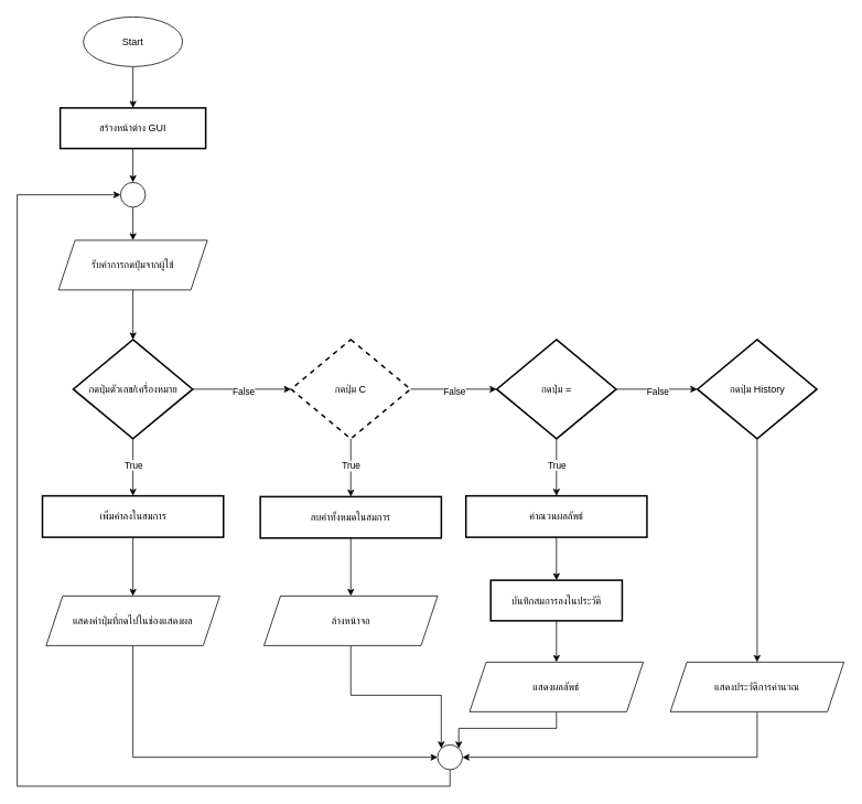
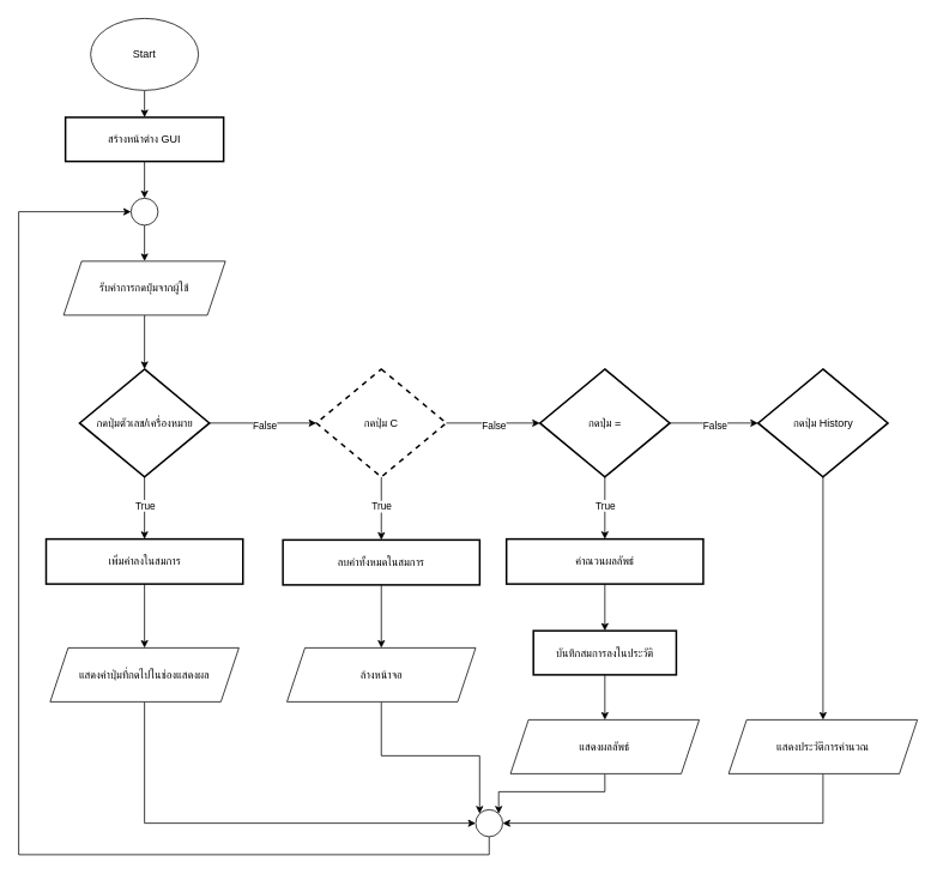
  <mxCell id="0" />
  <mxCell id="1" parent="0" />
  <mxCell id="2" style="edgeStyle=orthogonalEdgeStyle;rounded=0;orthogonalLoop=1;jettySize=auto;html=1;exitX=0.5;exitY=1;exitDx=0;exitDy=0;entryX=0.5;entryY=0;entryDx=0;entryDy=0;" edge="1" parent="1" source="3" target="13"><mxGeometry relative="1" as="geometry" /></mxCell>
  <mxCell id="3" value="สร้างหน้าต่าง GUI" style="whiteSpace=wrap;strokeWidth=2;" vertex="1" parent="1"><mxGeometry x="72" y="130" width="176" height="49" as="geometry" /></mxCell>
  <mxCell id="4" style="edgeStyle=orthogonalEdgeStyle;rounded=0;orthogonalLoop=1;jettySize=auto;html=1;exitX=0.5;exitY=1;exitDx=0;exitDy=0;entryX=0.5;entryY=0;entryDx=0;entryDy=0;" edge="1" parent="1" source="5" target="21"><mxGeometry relative="1" as="geometry" /></mxCell>
  <mxCell id="5" value="เพิ่มค่าลงในสมการ" style="whiteSpace=wrap;strokeWidth=2;" vertex="1" parent="1"><mxGeometry x="50.5" y="599" width="219" height="50" as="geometry" /></mxCell>
  <mxCell id="6" style="edgeStyle=orthogonalEdgeStyle;rounded=0;orthogonalLoop=1;jettySize=auto;html=1;exitX=0.5;exitY=1;exitDx=0;exitDy=0;entryX=0.5;entryY=0;entryDx=0;entryDy=0;" edge="1" parent="1" source="7" target="34"><mxGeometry relative="1" as="geometry" /></mxCell>
  <mxCell id="7" value="บันทึกสมการลงในประวัติ" style="whiteSpace=wrap;strokeWidth=2;" vertex="1" parent="1"><mxGeometry x="592.75" y="701" width="159" height="49" as="geometry" /></mxCell>
  <mxCell id="8" style="edgeStyle=orthogonalEdgeStyle;rounded=0;orthogonalLoop=1;jettySize=auto;html=1;exitX=0.5;exitY=1;exitDx=0;exitDy=0;entryX=0.5;entryY=0;entryDx=0;entryDy=0;" edge="1" parent="1" source="9" target="3"><mxGeometry relative="1" as="geometry" /></mxCell>
- <mxCell id="9" value="Start" style="ellipse;whiteSpace=wrap;html=1;" vertex="1" parent="1"><mxGeometry x="100" y="20" width="120" height="60" as="geometry" /></mxCell>
+ <mxCell id="9" value="Start" style="ellipse;whiteSpace=wrap;html=1;" vertex="1" parent="1"><mxGeometry x="100" y="20" width="120" height="80" as="geometry" /></mxCell>
  <mxCell id="10" style="edgeStyle=orthogonalEdgeStyle;rounded=0;orthogonalLoop=1;jettySize=auto;html=1;exitX=0.5;exitY=1;exitDx=0;exitDy=0;entryX=0.5;entryY=0;entryDx=0;entryDy=0;" edge="1" parent="1" source="11" target="18"><mxGeometry relative="1" as="geometry" /></mxCell>
  <mxCell id="11" value="รับค่าการกดปุ่มจากผู้ใช้" style="shape=parallelogram;perimeter=parallelogramPerimeter;whiteSpace=wrap;html=1;fixedSize=1;" vertex="1" parent="1"><mxGeometry x="70" y="290" width="180" height="60" as="geometry" /></mxCell>
  <mxCell id="12" style="edgeStyle=orthogonalEdgeStyle;rounded=0;orthogonalLoop=1;jettySize=auto;html=1;exitX=0.5;exitY=1;exitDx=0;exitDy=0;entryX=0.5;entryY=0;entryDx=0;entryDy=0;" edge="1" parent="1" source="13" target="11"><mxGeometry relative="1" as="geometry" /></mxCell>
  <mxCell id="13" value="" style="ellipse;whiteSpace=wrap;html=1;aspect=fixed;" vertex="1" parent="1"><mxGeometry x="145" y="220" width="30" height="30" as="geometry" /></mxCell>
  <mxCell id="14" style="edgeStyle=orthogonalEdgeStyle;rounded=0;orthogonalLoop=1;jettySize=auto;html=1;exitX=0.5;exitY=1;exitDx=0;exitDy=0;entryX=0.5;entryY=0;entryDx=0;entryDy=0;" edge="1" parent="1" source="18" target="5"><mxGeometry relative="1" as="geometry" /></mxCell>
  <mxCell id="15" value="True" style="edgeLabel;html=1;align=center;verticalAlign=middle;resizable=0;points=[];" vertex="1" connectable="0" parent="14"><mxGeometry x="-0.087" relative="1" as="geometry"><mxPoint as="offset" /></mxGeometry></mxCell>
  <mxCell id="16" style="edgeStyle=orthogonalEdgeStyle;rounded=0;orthogonalLoop=1;jettySize=auto;html=1;exitX=1;exitY=0.5;exitDx=0;exitDy=0;entryX=0;entryY=0.5;entryDx=0;entryDy=0;" edge="1" parent="1" source="18" target="19"><mxGeometry relative="1" as="geometry" /></mxCell>
  <mxCell id="17" value="False" style="edgeLabel;html=1;align=center;verticalAlign=middle;resizable=0;points=[];" vertex="1" connectable="0" parent="16"><mxGeometry x="0.018" y="-2" relative="1" as="geometry"><mxPoint as="offset" /></mxGeometry></mxCell>
  <mxCell id="18" value="กดปุ่มตัวเลข/เครื่องหมาย" style="rhombus;strokeWidth=2;whiteSpace=wrap;" vertex="1" parent="1"><mxGeometry x="87.75" y="410" width="144.5" height="120" as="geometry" /></mxCell>
  <mxCell id="19" value="กดปุ่ม C" style="rhombus;strokeWidth=2;whiteSpace=wrap;dashed=1;" vertex="1" parent="1"><mxGeometry x="351.25" y="410" width="144.5" height="120" as="geometry" /></mxCell>
  <mxCell id="20" style="edgeStyle=orthogonalEdgeStyle;rounded=0;orthogonalLoop=1;jettySize=auto;html=1;exitX=0.5;exitY=1;exitDx=0;exitDy=0;entryX=0;entryY=0.5;entryDx=0;entryDy=0;" edge="1" parent="1" source="21" target="27"><mxGeometry relative="1" as="geometry" /></mxCell>
  <mxCell id="21" value="แสดงค่าปุ่มที่กดไปในช่องแสดงผล" style="shape=parallelogram;perimeter=parallelogramPerimeter;whiteSpace=wrap;html=1;fixedSize=1;" vertex="1" parent="1"><mxGeometry x="55" y="720" width="210" height="60" as="geometry" /></mxCell>
  <mxCell id="22" value="" style="edgeStyle=orthogonalEdgeStyle;rounded=0;orthogonalLoop=1;jettySize=auto;html=1;" edge="1" parent="1" source="23" target="25"><mxGeometry relative="1" as="geometry" /></mxCell>
  <mxCell id="23" value="ลบค่าทั้งหมดในสมการ" style="whiteSpace=wrap;strokeWidth=2;" vertex="1" parent="1"><mxGeometry x="314" y="600" width="219" height="50" as="geometry" /></mxCell>
  <mxCell id="24" style="edgeStyle=orthogonalEdgeStyle;rounded=0;orthogonalLoop=1;jettySize=auto;html=1;exitX=0.5;exitY=1;exitDx=0;exitDy=0;entryX=0;entryY=0;entryDx=0;entryDy=0;" edge="1" parent="1" source="25" target="27"><mxGeometry relative="1" as="geometry" /></mxCell>
  <mxCell id="25" value="ล้างหน้าจอ" style="shape=parallelogram;perimeter=parallelogramPerimeter;whiteSpace=wrap;html=1;fixedSize=1;" vertex="1" parent="1"><mxGeometry x="318.5" y="720" width="210" height="60" as="geometry" /></mxCell>
  <mxCell id="26" style="edgeStyle=orthogonalEdgeStyle;rounded=0;orthogonalLoop=1;jettySize=auto;html=1;exitX=0.5;exitY=1;exitDx=0;exitDy=0;entryX=0;entryY=0.5;entryDx=0;entryDy=0;" edge="1" parent="1" source="27" target="13"><mxGeometry relative="1" as="geometry"><Array as="points"><mxPoint x="544" y="950" /><mxPoint x="20" y="950" /><mxPoint x="20" y="235" /></Array></mxGeometry></mxCell>
  <mxCell id="27" value="" style="ellipse;whiteSpace=wrap;html=1;aspect=fixed;" vertex="1" parent="1"><mxGeometry x="528.5" y="900" width="30" height="30" as="geometry" /></mxCell>
  <mxCell id="28" value="กดปุ่ม =" style="rhombus;strokeWidth=2;whiteSpace=wrap;" vertex="1" parent="1"><mxGeometry x="600" y="410" width="144.5" height="120" as="geometry" /></mxCell>
  <mxCell id="29" style="edgeStyle=orthogonalEdgeStyle;rounded=0;orthogonalLoop=1;jettySize=auto;html=1;exitX=1;exitY=0.5;exitDx=0;exitDy=0;entryX=0;entryY=0.5;entryDx=0;entryDy=0;" edge="1" parent="1" source="19" target="28"><mxGeometry relative="1" as="geometry"><mxPoint x="494" y="520" as="sourcePoint" /><mxPoint x="613" y="520" as="targetPoint" /></mxGeometry></mxCell>
  <mxCell id="30" value="False" style="edgeLabel;html=1;align=center;verticalAlign=middle;resizable=0;points=[];" vertex="1" connectable="0" parent="29"><mxGeometry x="0.018" y="-2" relative="1" as="geometry"><mxPoint as="offset" /></mxGeometry></mxCell>
  <mxCell id="31" style="edgeStyle=orthogonalEdgeStyle;rounded=0;orthogonalLoop=1;jettySize=auto;html=1;exitX=0.5;exitY=1;exitDx=0;exitDy=0;entryX=0.5;entryY=0;entryDx=0;entryDy=0;" edge="1" parent="1" source="32" target="7"><mxGeometry relative="1" as="geometry" /></mxCell>
  <mxCell id="32" value="คำณวนผลลัพธ์" style="whiteSpace=wrap;strokeWidth=2;" vertex="1" parent="1"><mxGeometry x="562.75" y="599" width="219" height="50" as="geometry" /></mxCell>
  <mxCell id="33" style="edgeStyle=orthogonalEdgeStyle;rounded=0;orthogonalLoop=1;jettySize=auto;html=1;exitX=0.5;exitY=1;exitDx=0;exitDy=0;entryX=1;entryY=0;entryDx=0;entryDy=0;" edge="1" parent="1" source="34" target="27"><mxGeometry relative="1" as="geometry" /></mxCell>
  <mxCell id="34" value="แสดงผลลัพธ์" style="shape=parallelogram;perimeter=parallelogramPerimeter;whiteSpace=wrap;html=1;fixedSize=1;" vertex="1" parent="1"><mxGeometry x="567.25" y="800" width="210" height="60" as="geometry" /></mxCell>
  <mxCell id="35" style="edgeStyle=orthogonalEdgeStyle;rounded=0;orthogonalLoop=1;jettySize=auto;html=1;exitX=0.5;exitY=1;exitDx=0;exitDy=0;entryX=0.5;entryY=0;entryDx=0;entryDy=0;" edge="1" parent="1" source="19" target="23"><mxGeometry relative="1" as="geometry"><mxPoint x="423" y="540" as="sourcePoint" /><mxPoint x="440" y="590" as="targetPoint" /></mxGeometry></mxCell>
  <mxCell id="36" value="True" style="edgeLabel;html=1;align=center;verticalAlign=middle;resizable=0;points=[];" vertex="1" connectable="0" parent="35"><mxGeometry x="-0.087" relative="1" as="geometry"><mxPoint as="offset" /></mxGeometry></mxCell>
  <mxCell id="37" style="edgeStyle=orthogonalEdgeStyle;rounded=0;orthogonalLoop=1;jettySize=auto;html=1;exitX=0.5;exitY=1;exitDx=0;exitDy=0;entryX=0.5;entryY=0;entryDx=0;entryDy=0;" edge="1" parent="1" source="28" target="32"><mxGeometry relative="1" as="geometry"><mxPoint x="671.83" y="529" as="sourcePoint" /><mxPoint x="671.83" y="599" as="targetPoint" /></mxGeometry></mxCell>
  <mxCell id="38" value="True" style="edgeLabel;html=1;align=center;verticalAlign=middle;resizable=0;points=[];" vertex="1" connectable="0" parent="37"><mxGeometry x="-0.087" relative="1" as="geometry"><mxPoint as="offset" /></mxGeometry></mxCell>
  <mxCell id="39" style="edgeStyle=orthogonalEdgeStyle;rounded=0;orthogonalLoop=1;jettySize=auto;html=1;exitX=0.5;exitY=1;exitDx=0;exitDy=0;" edge="1" parent="1" source="40" target="44"><mxGeometry relative="1" as="geometry" /></mxCell>
  <mxCell id="40" value="กดปุ่ม History" style="rhombus;strokeWidth=2;whiteSpace=wrap;" vertex="1" parent="1"><mxGeometry x="842.75" y="410" width="144.5" height="120" as="geometry" /></mxCell>
  <mxCell id="41" style="edgeStyle=orthogonalEdgeStyle;rounded=0;orthogonalLoop=1;jettySize=auto;html=1;exitX=1;exitY=0.5;exitDx=0;exitDy=0;entryX=0;entryY=0.5;entryDx=0;entryDy=0;" edge="1" parent="1" source="28" target="40"><mxGeometry relative="1" as="geometry"><mxPoint x="733" y="530" as="sourcePoint" /><mxPoint x="837" y="530" as="targetPoint" /></mxGeometry></mxCell>
  <mxCell id="42" value="False" style="edgeLabel;html=1;align=center;verticalAlign=middle;resizable=0;points=[];" vertex="1" connectable="0" parent="41"><mxGeometry x="0.018" y="-2" relative="1" as="geometry"><mxPoint as="offset" /></mxGeometry></mxCell>
  <mxCell id="43" style="edgeStyle=orthogonalEdgeStyle;rounded=0;orthogonalLoop=1;jettySize=auto;html=1;exitX=0.5;exitY=1;exitDx=0;exitDy=0;entryX=1;entryY=0.5;entryDx=0;entryDy=0;" edge="1" parent="1" source="44" target="27"><mxGeometry relative="1" as="geometry" /></mxCell>
  <mxCell id="44" value="แสดงประวัติการคำนวณ" style="shape=parallelogram;perimeter=parallelogramPerimeter;whiteSpace=wrap;html=1;fixedSize=1;" vertex="1" parent="1"><mxGeometry x="810" y="800" width="210" height="60" as="geometry" /></mxCell>
